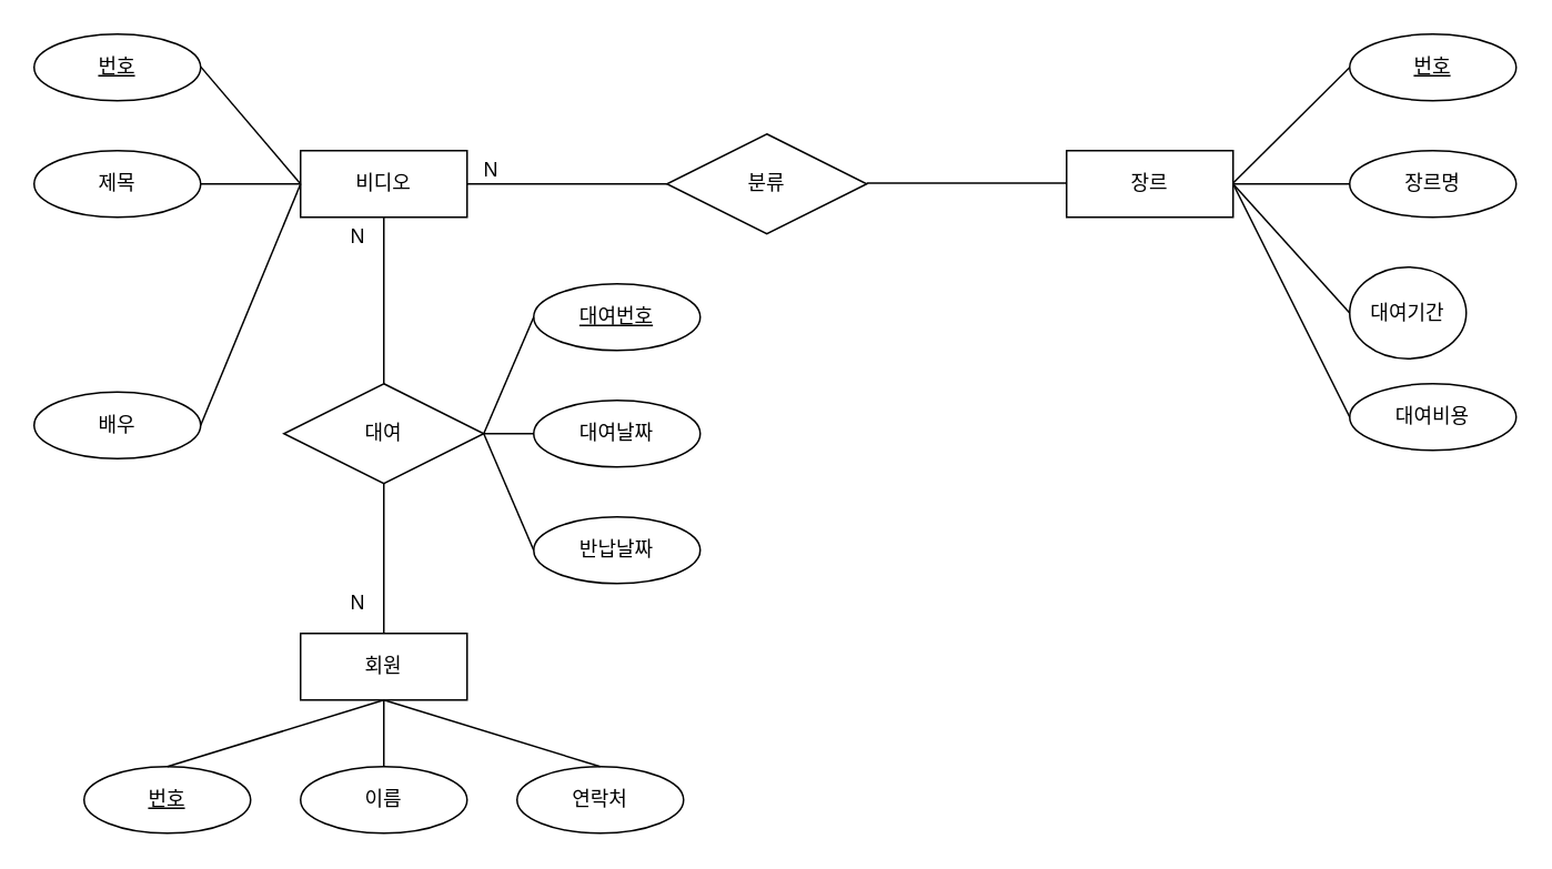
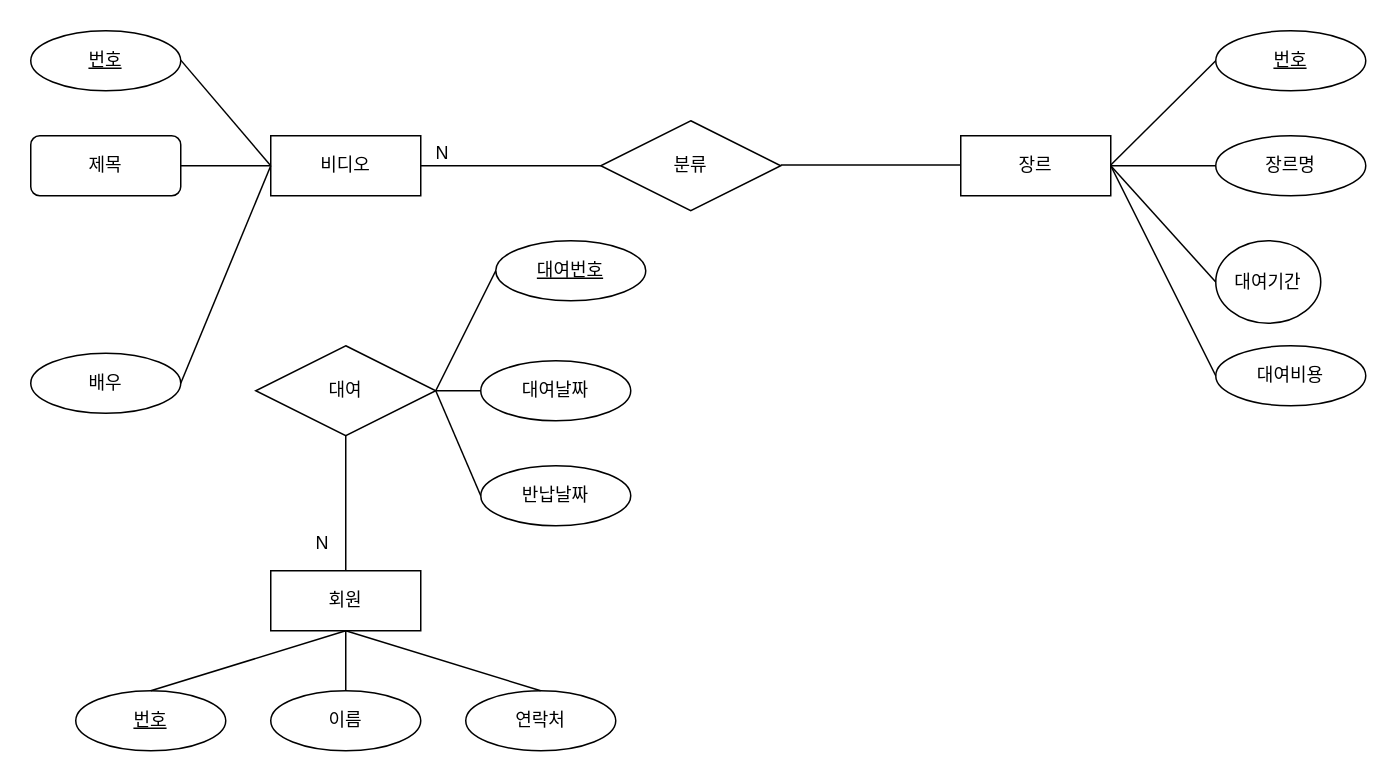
  <mxCell id="0" />
  <mxCell id="1" parent="0" />
  <mxCell id="2" value="장르" style="whiteSpace=wrap;html=1;align=center;" vertex="1" parent="1"><mxGeometry x="640" y="90" width="100" height="40" as="geometry" /></mxCell>
  <mxCell id="3" value="비디오" style="whiteSpace=wrap;html=1;align=center;" vertex="1" parent="1"><mxGeometry x="180" y="90" width="100" height="40" as="geometry" /></mxCell>
  <mxCell id="4" value="회원" style="whiteSpace=wrap;html=1;align=center;" vertex="1" parent="1"><mxGeometry x="180" y="380" width="100" height="40" as="geometry" /></mxCell>
  <mxCell id="5" value="장르명" style="ellipse;whiteSpace=wrap;html=1;align=center;" vertex="1" parent="1"><mxGeometry x="810" y="90" width="100" height="40" as="geometry" /></mxCell>
  <mxCell id="6" value="대여기간" style="ellipse;whiteSpace=wrap;html=1;align=center;" vertex="1" parent="1"><mxGeometry x="810" y="160" width="70" height="55" as="geometry" /></mxCell>
  <mxCell id="7" value="대여비용" style="ellipse;whiteSpace=wrap;html=1;align=center;" vertex="1" parent="1"><mxGeometry x="810" y="230" width="100" height="40" as="geometry" /></mxCell>
  <mxCell id="8" value="" style="endArrow=none;html=1;rounded=0;entryX=0;entryY=0.5;entryDx=0;entryDy=0;" edge="1" parent="1"><mxGeometry relative="1" as="geometry"><mxPoint x="740" y="109.5" as="sourcePoint" /><mxPoint x="810" y="40" as="targetPoint" /></mxGeometry></mxCell>
  <mxCell id="9" value="" style="endArrow=none;html=1;rounded=0;entryX=0;entryY=0.5;entryDx=0;entryDy=0;" edge="1" parent="1" target="5"><mxGeometry relative="1" as="geometry"><mxPoint x="740" y="110" as="sourcePoint" /><mxPoint x="820" y="50" as="targetPoint" /></mxGeometry></mxCell>
  <mxCell id="10" value="" style="endArrow=none;html=1;rounded=0;entryX=0;entryY=0.5;entryDx=0;entryDy=0;exitX=1;exitY=0.5;exitDx=0;exitDy=0;" edge="1" parent="1" source="2" target="6"><mxGeometry relative="1" as="geometry"><mxPoint x="750" y="120" as="sourcePoint" /><mxPoint x="820" y="120" as="targetPoint" /></mxGeometry></mxCell>
  <mxCell id="11" value="" style="endArrow=none;html=1;rounded=0;entryX=0;entryY=0.5;entryDx=0;entryDy=0;exitX=1;exitY=0.5;exitDx=0;exitDy=0;" edge="1" parent="1" source="2" target="7"><mxGeometry relative="1" as="geometry"><mxPoint x="750" y="120" as="sourcePoint" /><mxPoint x="820" y="120" as="targetPoint" /></mxGeometry></mxCell>
- <mxCell id="12" value="제목" style="ellipse;whiteSpace=wrap;html=1;align=center;" vertex="1" parent="1"><mxGeometry x="20" y="90" width="100" height="40" as="geometry" /></mxCell>
+ <mxCell id="12" value="제목" style="whiteSpace=wrap;html=1;align=center;rounded=1;" vertex="1" parent="1"><mxGeometry x="20" y="90" width="100" height="40" as="geometry" /></mxCell>
  <mxCell id="13" value="배우" style="ellipse;whiteSpace=wrap;html=1;align=center;" vertex="1" parent="1"><mxGeometry x="20" y="235" width="100" height="40" as="geometry" /></mxCell>
  <mxCell id="14" value="번호" style="ellipse;whiteSpace=wrap;html=1;align=center;fontStyle=4;" vertex="1" parent="1"><mxGeometry x="20" y="20" width="100" height="40" as="geometry" /></mxCell>
  <mxCell id="15" value="" style="endArrow=none;html=1;rounded=0;entryX=0;entryY=0.5;entryDx=0;entryDy=0;" edge="1" parent="1" target="3"><mxGeometry relative="1" as="geometry"><mxPoint x="120" y="39.58" as="sourcePoint" /><mxPoint x="280" y="39.58" as="targetPoint" /></mxGeometry></mxCell>
  <mxCell id="16" value="" style="endArrow=none;html=1;rounded=0;entryX=0;entryY=0.5;entryDx=0;entryDy=0;exitX=1;exitY=0.5;exitDx=0;exitDy=0;" edge="1" parent="1" source="12" target="3"><mxGeometry relative="1" as="geometry"><mxPoint x="140" y="140" as="sourcePoint" /><mxPoint x="180" y="180.42" as="targetPoint" /></mxGeometry></mxCell>
  <mxCell id="17" value="" style="endArrow=none;html=1;rounded=0;entryX=0;entryY=0.5;entryDx=0;entryDy=0;exitX=1;exitY=0.5;exitDx=0;exitDy=0;" edge="1" parent="1" source="13" target="3"><mxGeometry relative="1" as="geometry"><mxPoint x="130" y="120" as="sourcePoint" /><mxPoint x="190" y="120" as="targetPoint" /></mxGeometry></mxCell>
  <mxCell id="18" value="이름" style="ellipse;whiteSpace=wrap;html=1;align=center;" vertex="1" parent="1"><mxGeometry x="180" y="460" width="100" height="40" as="geometry" /></mxCell>
  <mxCell id="19" value="연락처" style="ellipse;whiteSpace=wrap;html=1;align=center;" vertex="1" parent="1"><mxGeometry x="310" y="460" width="100" height="40" as="geometry" /></mxCell>
  <mxCell id="20" value="번호" style="ellipse;whiteSpace=wrap;html=1;align=center;fontStyle=4;" vertex="1" parent="1"><mxGeometry x="50" y="460" width="100" height="40" as="geometry" /></mxCell>
  <mxCell id="21" value="번호" style="ellipse;whiteSpace=wrap;html=1;align=center;fontStyle=4;" vertex="1" parent="1"><mxGeometry x="810" y="20" width="100" height="40" as="geometry" /></mxCell>
  <mxCell id="22" value="" style="endArrow=none;html=1;rounded=0;exitX=0.5;exitY=0;exitDx=0;exitDy=0;entryX=0.5;entryY=1;entryDx=0;entryDy=0;" edge="1" parent="1" source="20" target="4"><mxGeometry relative="1" as="geometry"><mxPoint x="90" y="380" as="sourcePoint" /><mxPoint x="250" y="380" as="targetPoint" /></mxGeometry></mxCell>
  <mxCell id="23" value="" style="endArrow=none;html=1;rounded=0;exitX=0.5;exitY=0;exitDx=0;exitDy=0;entryX=0.5;entryY=1;entryDx=0;entryDy=0;" edge="1" parent="1" source="18" target="4"><mxGeometry relative="1" as="geometry"><mxPoint x="110" y="470" as="sourcePoint" /><mxPoint x="240" y="430" as="targetPoint" /></mxGeometry></mxCell>
  <mxCell id="24" value="" style="endArrow=none;html=1;rounded=0;exitX=0.5;exitY=0;exitDx=0;exitDy=0;entryX=0.5;entryY=1;entryDx=0;entryDy=0;" edge="1" parent="1" source="19" target="4"><mxGeometry relative="1" as="geometry"><mxPoint x="240" y="470" as="sourcePoint" /><mxPoint x="240" y="430" as="targetPoint" /></mxGeometry></mxCell>
  <mxCell id="25" value="분류" style="shape=rhombus;perimeter=rhombusPerimeter;whiteSpace=wrap;html=1;align=center;" vertex="1" parent="1"><mxGeometry x="400" y="80" width="120" height="60" as="geometry" /></mxCell>
  <mxCell id="26" value="" style="endArrow=none;html=1;rounded=0;entryX=1;entryY=0.5;entryDx=0;entryDy=0;exitX=0;exitY=0.5;exitDx=0;exitDy=0;" edge="1" parent="1" source="25" target="3"><mxGeometry relative="1" as="geometry"><mxPoint x="260" y="170" as="sourcePoint" /><mxPoint x="420" y="170" as="targetPoint" /></mxGeometry></mxCell>
  <mxCell id="27" value="N" style="resizable=0;html=1;whiteSpace=wrap;align=right;verticalAlign=bottom;" connectable="0" vertex="1" parent="26"><mxGeometry x="1" relative="1" as="geometry"><mxPoint x="20" as="offset" /></mxGeometry></mxCell>
  <mxCell id="28" value="" style="endArrow=none;html=1;rounded=0;entryX=1;entryY=0.5;entryDx=0;entryDy=0;exitX=0;exitY=0.5;exitDx=0;exitDy=0;" edge="1" parent="1"><mxGeometry relative="1" as="geometry"><mxPoint x="640" y="109.58" as="sourcePoint" /><mxPoint x="520" y="109.58" as="targetPoint" /></mxGeometry></mxCell>
  <mxCell id="29" value="대여" style="shape=rhombus;perimeter=rhombusPerimeter;whiteSpace=wrap;html=1;align=center;" vertex="1" parent="1"><mxGeometry x="170" y="230" width="120" height="60" as="geometry" /></mxCell>
- <mxCell id="30" value="" style="endArrow=none;html=1;rounded=0;entryX=0.5;entryY=1;entryDx=0;entryDy=0;exitX=0.5;exitY=0;exitDx=0;exitDy=0;" edge="1" parent="1" source="29" target="3"><mxGeometry relative="1" as="geometry"><mxPoint x="240" y="230" as="sourcePoint" /><mxPoint x="400" y="230" as="targetPoint" /></mxGeometry></mxCell>
- <mxCell id="31" value="N" style="resizable=0;html=1;whiteSpace=wrap;align=right;verticalAlign=bottom;" connectable="0" vertex="1" parent="30"><mxGeometry x="1" relative="1" as="geometry"><mxPoint x="-10" y="20" as="offset" /></mxGeometry></mxCell>
  <mxCell id="32" value="" style="endArrow=none;html=1;rounded=0;entryX=0.5;entryY=0;entryDx=0;entryDy=0;exitX=0.5;exitY=1;exitDx=0;exitDy=0;" edge="1" parent="1" source="29" target="4"><mxGeometry relative="1" as="geometry"><mxPoint x="240" y="230" as="sourcePoint" /><mxPoint x="400" y="230" as="targetPoint" /></mxGeometry></mxCell>
  <mxCell id="33" value="N" style="resizable=0;html=1;whiteSpace=wrap;align=right;verticalAlign=bottom;" connectable="0" vertex="1" parent="32"><mxGeometry x="1" relative="1" as="geometry"><mxPoint x="-10" y="-10" as="offset" /></mxGeometry></mxCell>
  <mxCell id="34" value="대여날짜" style="ellipse;whiteSpace=wrap;html=1;align=center;" vertex="1" parent="1"><mxGeometry x="320" y="240" width="100" height="40" as="geometry" /></mxCell>
  <mxCell id="35" value="반납날짜" style="ellipse;whiteSpace=wrap;html=1;align=center;" vertex="1" parent="1"><mxGeometry x="320" y="310" width="100" height="40" as="geometry" /></mxCell>
  <mxCell id="36" value="" style="endArrow=none;html=1;rounded=0;exitX=1;exitY=0.5;exitDx=0;exitDy=0;entryX=0;entryY=0.5;entryDx=0;entryDy=0;" edge="1" parent="1" source="29" target="34"><mxGeometry relative="1" as="geometry"><mxPoint x="440" y="340" as="sourcePoint" /><mxPoint x="600" y="340" as="targetPoint" /></mxGeometry></mxCell>
  <mxCell id="37" value="" style="endArrow=none;html=1;rounded=0;exitX=1;exitY=0.5;exitDx=0;exitDy=0;entryX=0;entryY=0.5;entryDx=0;entryDy=0;" edge="1" parent="1" source="29" target="35"><mxGeometry relative="1" as="geometry"><mxPoint x="300" y="270" as="sourcePoint" /><mxPoint x="330" y="230" as="targetPoint" /></mxGeometry></mxCell>
- <mxCell id="38" value="대여번호" style="ellipse;whiteSpace=wrap;html=1;align=center;fontStyle=4;" vertex="1" parent="1"><mxGeometry x="320" y="170" width="100" height="40" as="geometry" /></mxCell>
+ <mxCell id="38" value="대여번호" style="ellipse;whiteSpace=wrap;html=1;align=center;fontStyle=4;" vertex="1" parent="1"><mxGeometry x="330" y="160" width="100" height="40" as="geometry" /></mxCell>
  <mxCell id="39" value="" style="endArrow=none;html=1;rounded=0;entryX=0;entryY=0.5;entryDx=0;entryDy=0;" edge="1" parent="1" target="38"><mxGeometry relative="1" as="geometry"><mxPoint x="290" y="260" as="sourcePoint" /><mxPoint x="330" y="340" as="targetPoint" /></mxGeometry></mxCell>
